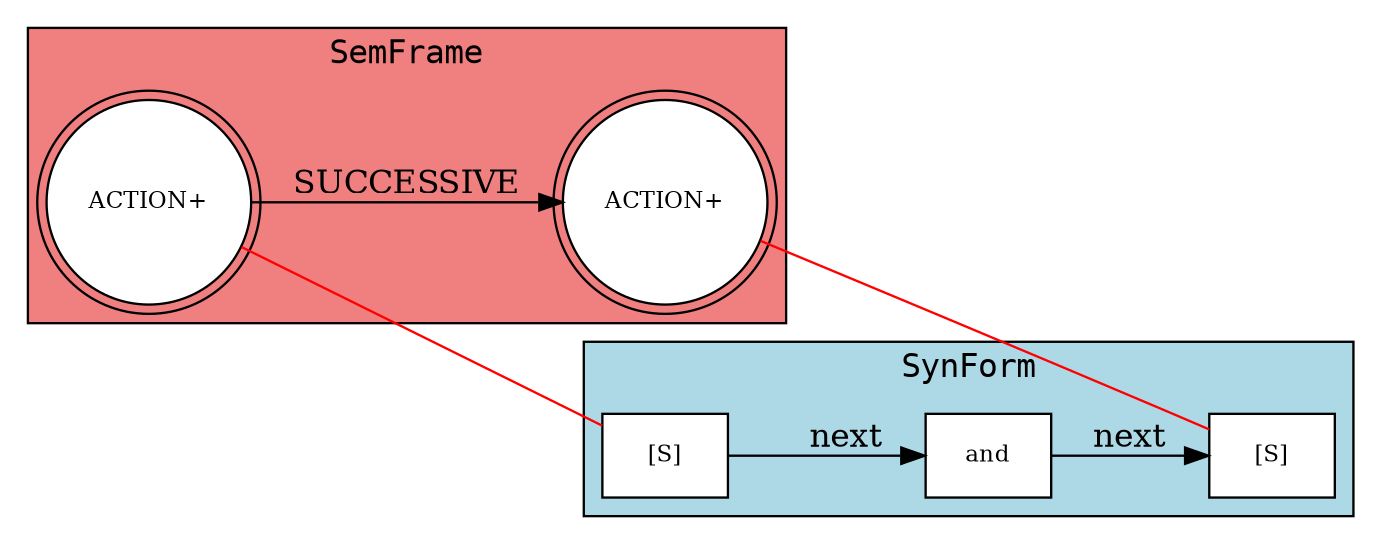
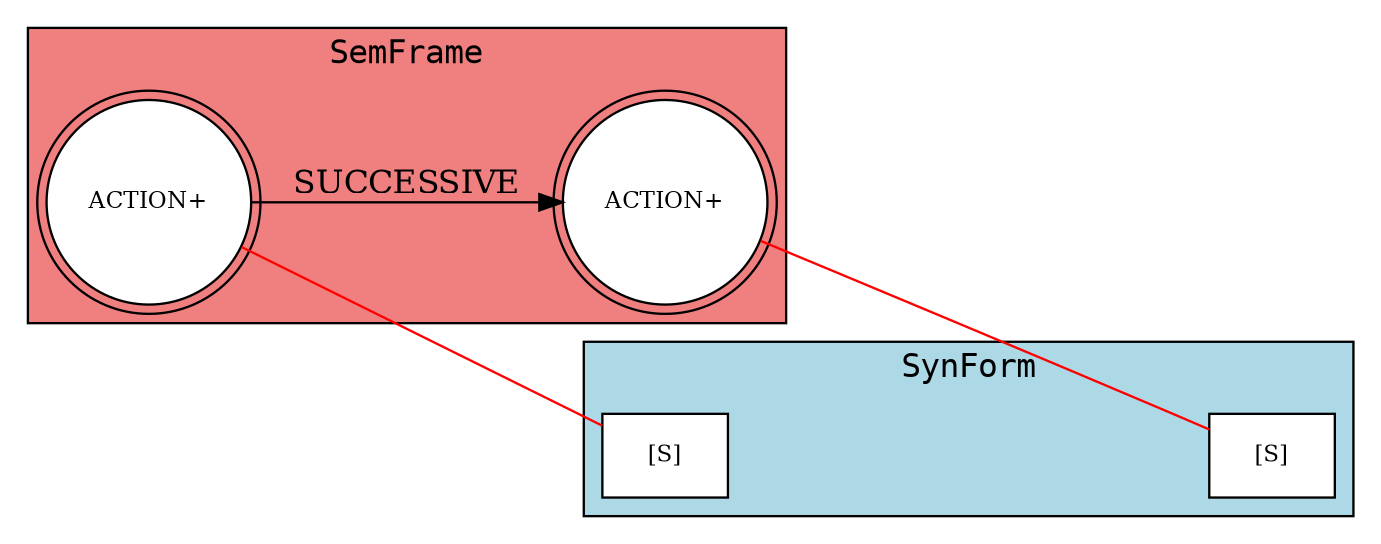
  digraph {
    fontname=consolas
    rankdir=LR
    node [fillcolor=white fontsize=10 shape=box style=filled]
    n1 [label="[S]"]
-   n2 [label=and]
    n3 [label="[S]"]
    n4 [color=black label="ACTION+" shape=doublecircle]
    n5 [color=black label="ACTION+" shape=doublecircle]
    subgraph cluster_1 {
      bgcolor=lightblue
      label=SynForm
      n1
-     n2
      n3
    }
    subgraph cluster_2 {
      bgcolor=lightcoral
      label=SemFrame
      n4
      n5
    }
-   n1 -> n2 [label=next]
-   n2 -> n3 [label=next]
    n4 -> n1 [color=red dir=none penwidth=1]
    n4 -> n5 [label=SUCCESSIVE]
    n5 -> n3 [color=red dir=none penwidth=1]
  }
